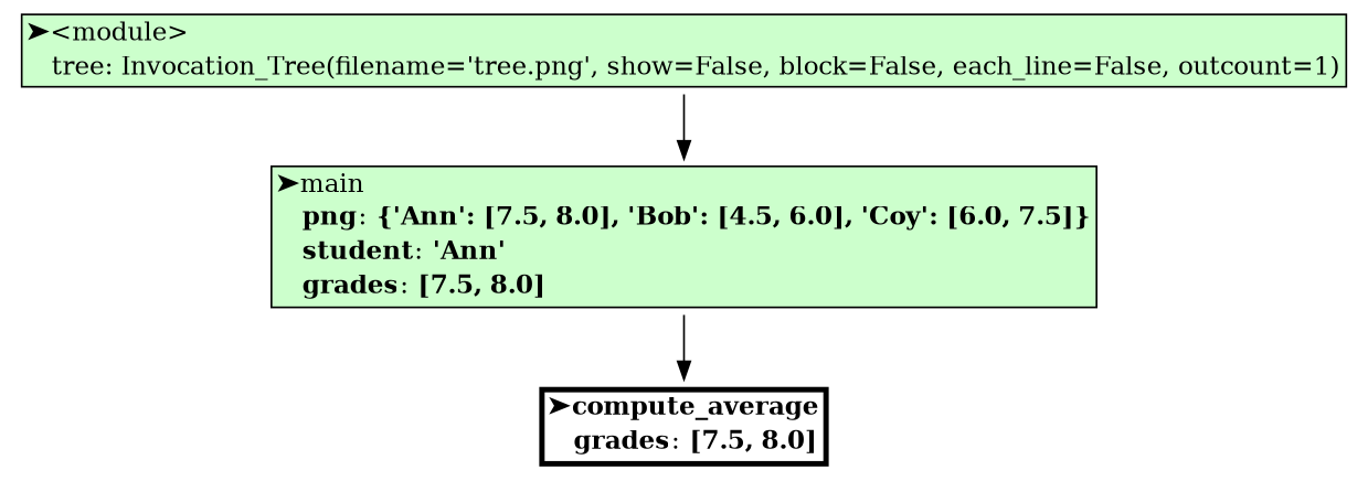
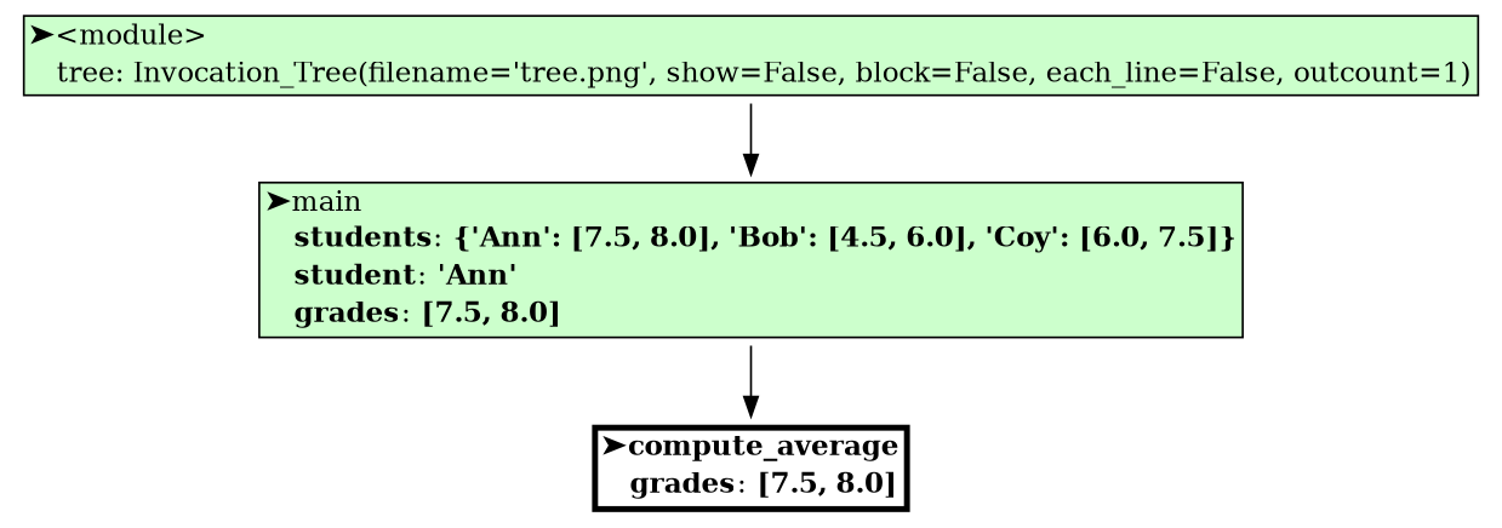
  digraph {
    node [shape=plaintext]
    n1 [label=< <TABLE BORDER="1" CELLBORDER="0" CELLSPACING="0" BGCOLOR="#ccffcc">   <TR><TD ALIGN="left">➤&lt;module&gt;</TD></TR>   <TR><TD ALIGN="left">   tree: Invocation_Tree(filename=&#x27;tree.png&#x27;, show=False, block=False, each_line=False, outcount=1)</TD></TR> </TABLE>>]
-   n2 [label=< <TABLE BORDER="1" CELLBORDER="0" CELLSPACING="0" BGCOLOR="#ccffcc">   <TR><TD ALIGN="left">➤main</TD></TR>   <TR><TD ALIGN="left">   <B>png</B>: <B>{&#x27;Ann&#x27;: [7.5, 8.0], &#x27;Bob&#x27;: [4.5, 6.0], &#x27;Coy&#x27;: [6.0, 7.5]}</B></TD></TR>   <TR><TD ALIGN="left">   <B>student</B>: <B>&#x27;Ann&#x27;</B></TD></TR>   <TR><TD ALIGN="left">   <B>grades</B>: <B>[7.5, 8.0]</B></TD></TR> </TABLE>>]
+   n2 [label=< <TABLE BORDER="1" CELLBORDER="0" CELLSPACING="0" BGCOLOR="#ccffcc">   <TR><TD ALIGN="left">➤main</TD></TR>   <TR><TD ALIGN="left">   <B>students</B>: <B>{&#x27;Ann&#x27;: [7.5, 8.0], &#x27;Bob&#x27;: [4.5, 6.0], &#x27;Coy&#x27;: [6.0, 7.5]}</B></TD></TR>   <TR><TD ALIGN="left">   <B>student</B>: <B>&#x27;Ann&#x27;</B></TD></TR>   <TR><TD ALIGN="left">   <B>grades</B>: <B>[7.5, 8.0]</B></TD></TR> </TABLE>>]
    n3 [label=< <TABLE BORDER="3" CELLBORDER="0" CELLSPACING="0" BGCOLOR="#ffffff">   <TR><TD ALIGN="left">➤<B>compute_average</B></TD></TR>   <TR><TD ALIGN="left">   <B>grades</B>: <B>[7.5, 8.0]</B></TD></TR> </TABLE>>]
    n1 -> n2
    n2 -> n3
  }
